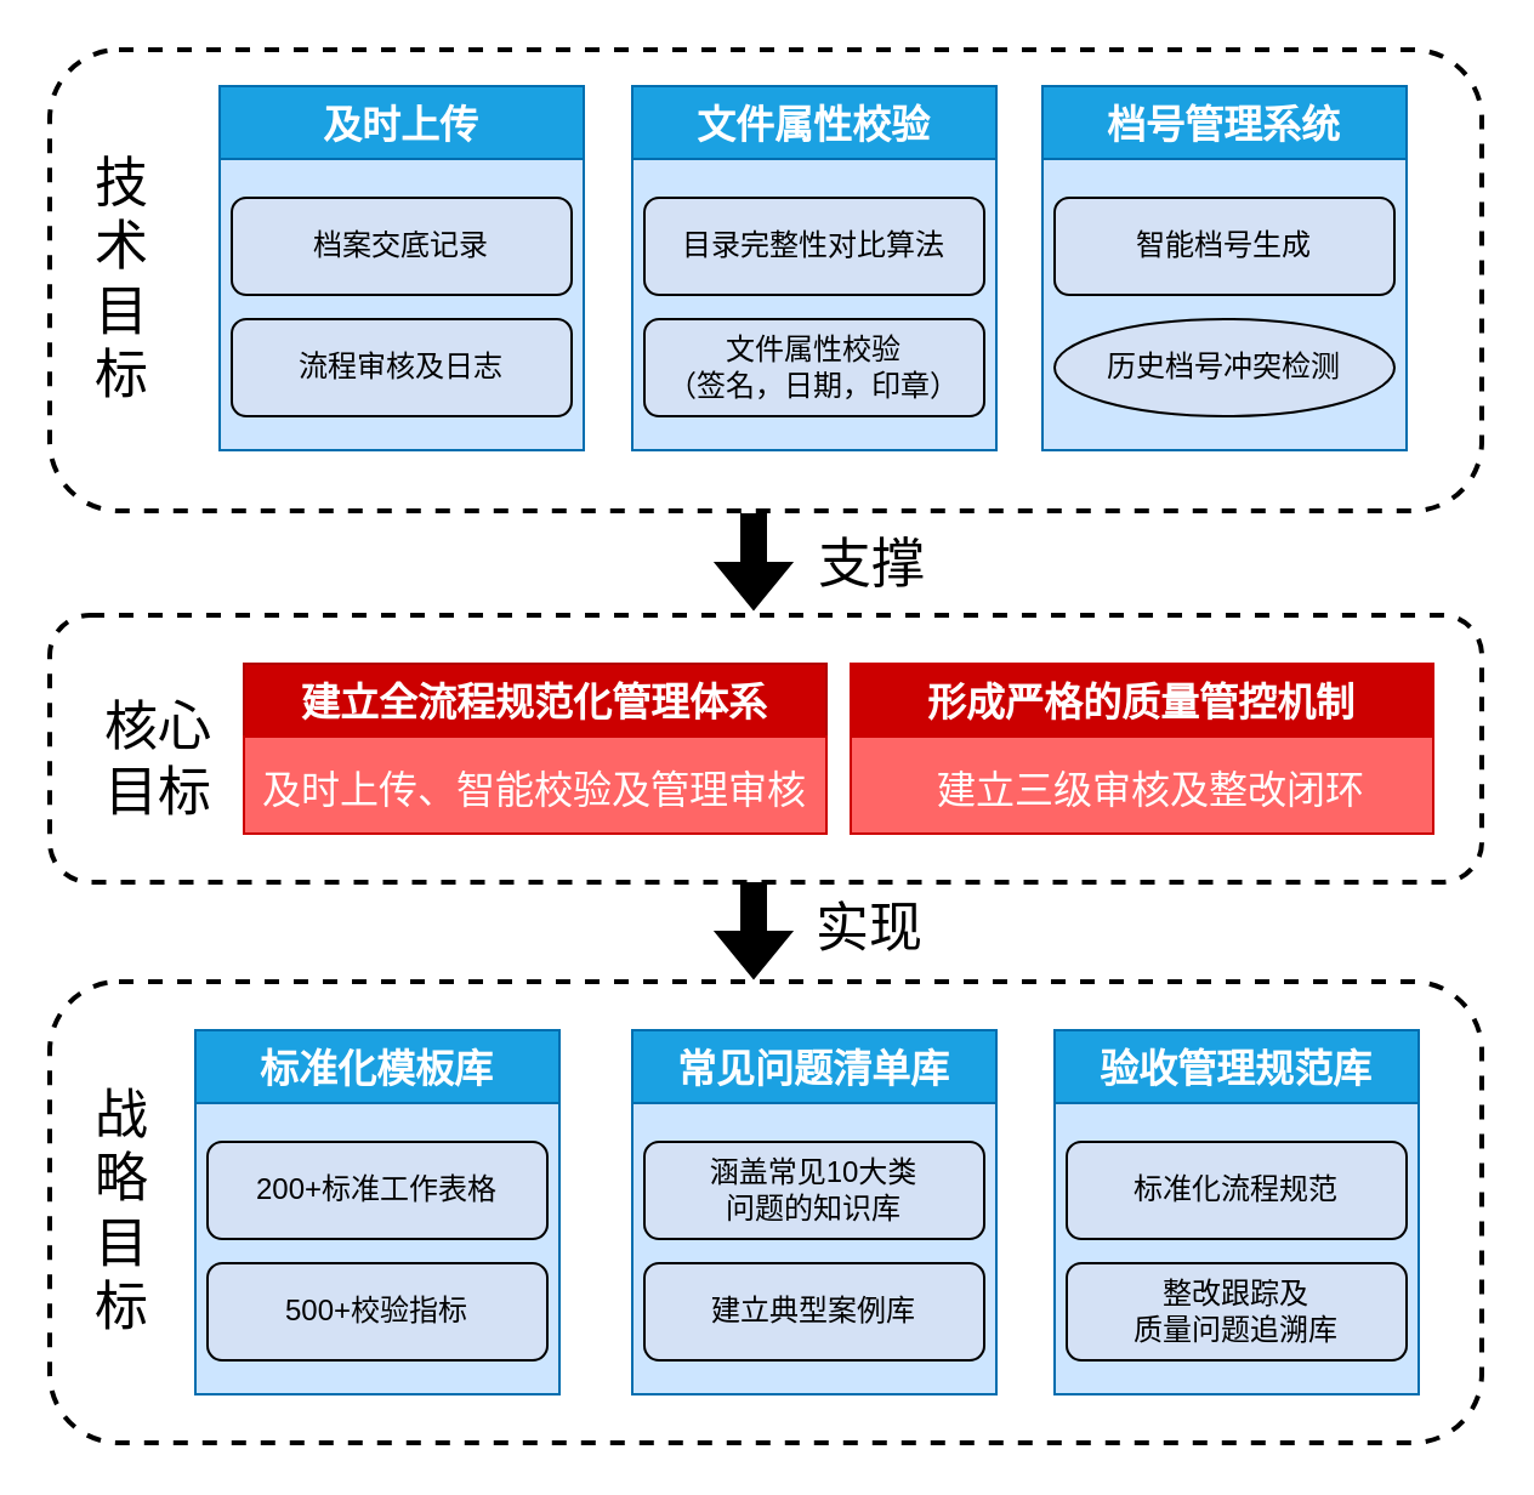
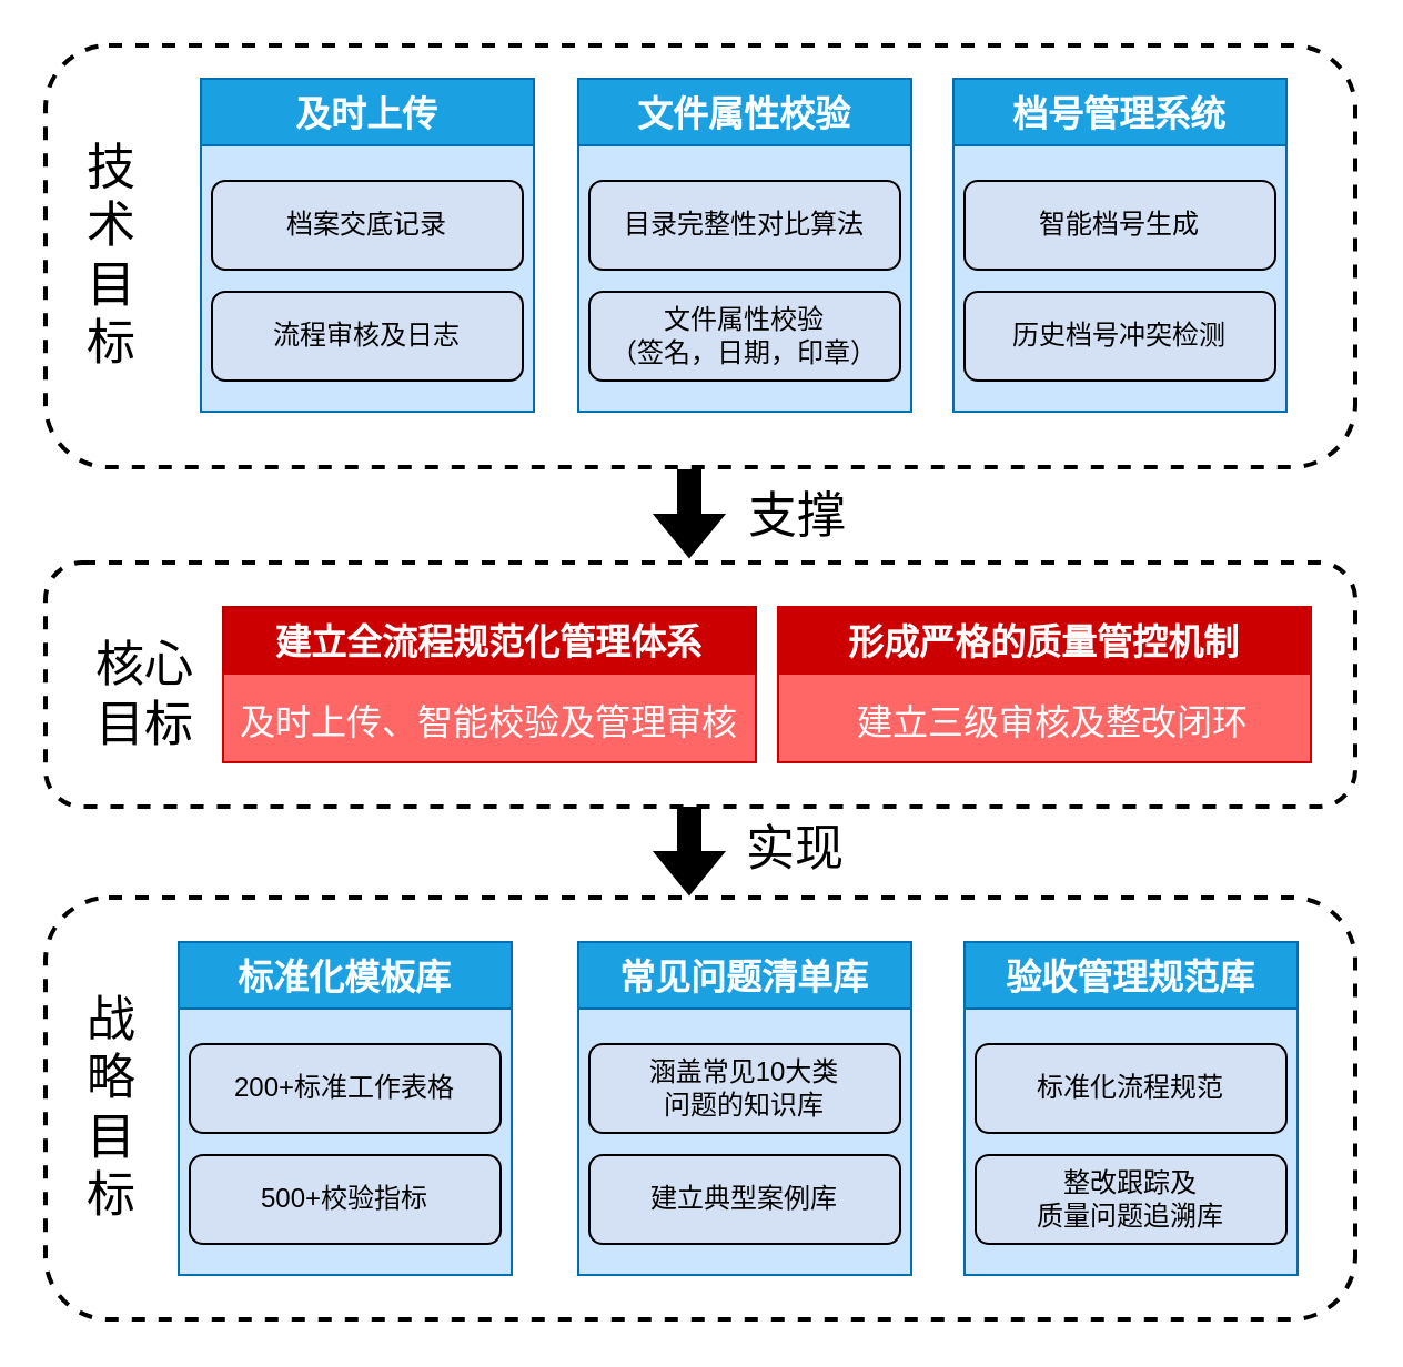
  <mxCell id="0" />
  <mxCell id="1" parent="0" />
  <mxCell id="2" value="" style="rounded=1;whiteSpace=wrap;html=1;strokeColor=default;dashed=1;strokeWidth=2;perimeterSpacing=0;" vertex="1" parent="1"><mxGeometry x="20" y="20" width="590" height="190" as="geometry" /></mxCell>
  <mxCell id="3" value="&lt;div&gt;技&lt;/div&gt;&lt;div&gt;术&lt;/div&gt;&lt;div&gt;目&lt;/div&gt;&lt;div&gt;标&lt;/div&gt;" style="text;html=1;align=center;verticalAlign=middle;whiteSpace=wrap;rounded=0;fontSize=22;" vertex="1" parent="1"><mxGeometry x="20" y="50" width="60" height="130" as="geometry" /></mxCell>
  <mxCell id="4" value="" style="rounded=1;whiteSpace=wrap;html=1;strokeColor=default;dashed=1;strokeWidth=2;perimeterSpacing=0;" vertex="1" parent="1"><mxGeometry x="20" y="253" width="590" height="110" as="geometry" /></mxCell>
  <mxCell id="5" value="建立全流程规范化管理体系" style="swimlane;fontStyle=1;align=center;verticalAlign=middle;childLayout=stackLayout;horizontal=1;startSize=30;horizontalStack=0;resizeParent=0;resizeLast=1;container=0;fontColor=#ffffff;collapsible=0;rounded=0;arcSize=30;strokeColor=#B20000;fillColor=#CC0000;swimlaneFillColor=#ffffc0;dropTarget=0;fontSize=16;" vertex="1" parent="1"><mxGeometry x="100" y="273" width="240" height="70" as="geometry" /></mxCell>
  <mxCell id="6" value="" style="text;html=1;strokeColor=#CC0000;fillColor=#FF6666;align=center;verticalAlign=middle;spacingLeft=4;spacingRight=4;whiteSpace=wrap;overflow=hidden;rotatable=0;fontColor=#ffffff;" vertex="1" parent="5"><mxGeometry y="30" width="240" height="40" as="geometry" /></mxCell>
  <mxCell id="7" value="&lt;div&gt;核心&lt;/div&gt;&lt;div&gt;目标&lt;/div&gt;" style="text;html=1;align=center;verticalAlign=middle;whiteSpace=wrap;rounded=0;fontSize=22;" vertex="1" parent="1"><mxGeometry x="20" y="283" width="90" height="60" as="geometry" /></mxCell>
  <mxCell id="8" value="" style="rounded=1;whiteSpace=wrap;html=1;strokeColor=default;dashed=1;strokeWidth=2;perimeterSpacing=0;" vertex="1" parent="1"><mxGeometry x="20" y="404" width="590" height="190" as="geometry" /></mxCell>
  <mxCell id="9" value="标准化模板库" style="swimlane;fontStyle=1;align=center;verticalAlign=middle;childLayout=stackLayout;horizontal=1;startSize=30;horizontalStack=0;resizeParent=0;resizeLast=1;container=0;fontColor=#ffffff;collapsible=0;rounded=0;arcSize=30;strokeColor=#006EAF;fillColor=#1ba1e2;swimlaneFillColor=#ffffc0;dropTarget=0;fontSize=16;" vertex="1" parent="1"><mxGeometry x="80" y="424" width="150" height="150" as="geometry" /></mxCell>
  <mxCell id="10" value="" style="text;html=1;strokeColor=#006EAF;fillColor=#CCE5FF;align=center;verticalAlign=middle;spacingLeft=4;spacingRight=4;whiteSpace=wrap;overflow=hidden;rotatable=0;fontColor=#ffffff;" vertex="1" parent="9"><mxGeometry y="30" width="150" height="120" as="geometry" /></mxCell>
  <mxCell id="11" value="&lt;div&gt;战&lt;/div&gt;&lt;div&gt;略&lt;/div&gt;&lt;div&gt;目&lt;/div&gt;&lt;div&gt;标&lt;/div&gt;" style="text;html=1;align=center;verticalAlign=middle;whiteSpace=wrap;rounded=0;fontSize=22;" vertex="1" parent="1"><mxGeometry x="20" y="434" width="60" height="130" as="geometry" /></mxCell>
  <mxCell id="12" value="形成严格的质量管控机制" style="swimlane;fontStyle=1;align=center;verticalAlign=middle;childLayout=stackLayout;horizontal=1;startSize=30;horizontalStack=0;resizeParent=0;resizeLast=1;container=0;fontColor=#ffffff;collapsible=0;rounded=0;arcSize=30;strokeColor=#CC0000;fillColor=#CC0000;swimlaneFillColor=#ffffc0;dropTarget=0;fontSize=16;" vertex="1" parent="1"><mxGeometry x="350" y="273" width="240" height="70" as="geometry" /></mxCell>
  <mxCell id="13" value="" style="text;html=1;strokeColor=#CC0000;fillColor=#FF6666;align=center;verticalAlign=middle;spacingLeft=4;spacingRight=4;whiteSpace=wrap;overflow=hidden;rotatable=0;fontColor=#ffffff;" vertex="1" parent="12"><mxGeometry y="30" width="240" height="40" as="geometry" /></mxCell>
  <mxCell id="14" value="" style="shape=flexArrow;endArrow=classic;html=1;rounded=0;fillColor=#000000;" edge="1" parent="1"><mxGeometry width="50" height="50" relative="1" as="geometry"><mxPoint x="310" y="211" as="sourcePoint" /><mxPoint x="310" y="251" as="targetPoint" /></mxGeometry></mxCell>
  <mxCell id="15" value="" style="shape=flexArrow;endArrow=classic;html=1;rounded=0;fillColor=#000000;" edge="1" parent="1"><mxGeometry width="50" height="50" relative="1" as="geometry"><mxPoint x="310" y="363" as="sourcePoint" /><mxPoint x="310" y="403" as="targetPoint" /></mxGeometry></mxCell>
  <mxCell id="16" value="&lt;div&gt;支撑&lt;/div&gt;" style="text;html=1;align=center;verticalAlign=middle;whiteSpace=wrap;rounded=0;fontSize=22;" vertex="1" parent="1"><mxGeometry x="314" y="203" width="90" height="60" as="geometry" /></mxCell>
  <mxCell id="17" value="实现" style="text;html=1;align=center;verticalAlign=middle;whiteSpace=wrap;rounded=0;fontSize=22;" vertex="1" parent="1"><mxGeometry x="313" y="353" width="90" height="60" as="geometry" /></mxCell>
  <mxCell id="18" value="200+标准工作表格" style="rounded=1;whiteSpace=wrap;html=1;fillColor=#D4E1F5;" vertex="1" parent="1"><mxGeometry x="85" y="470" width="140" height="40" as="geometry" /></mxCell>
  <mxCell id="19" value="500+校验指标" style="rounded=1;whiteSpace=wrap;html=1;fillColor=#D4E1F5;" vertex="1" parent="1"><mxGeometry x="85" y="520" width="140" height="40" as="geometry" /></mxCell>
  <mxCell id="20" value="常见问题清单库" style="swimlane;fontStyle=1;align=center;verticalAlign=middle;childLayout=stackLayout;horizontal=1;startSize=30;horizontalStack=0;resizeParent=0;resizeLast=1;container=0;fontColor=#ffffff;collapsible=0;rounded=0;arcSize=30;strokeColor=#006EAF;fillColor=#1ba1e2;swimlaneFillColor=#ffffc0;dropTarget=0;fontSize=16;" vertex="1" parent="1"><mxGeometry x="260" y="424" width="150" height="150" as="geometry" /></mxCell>
  <mxCell id="21" value="" style="text;html=1;strokeColor=#006EAF;fillColor=#CCE5FF;align=center;verticalAlign=middle;spacingLeft=4;spacingRight=4;whiteSpace=wrap;overflow=hidden;rotatable=0;fontColor=#ffffff;" vertex="1" parent="20"><mxGeometry y="30" width="150" height="120" as="geometry" /></mxCell>
  <mxCell id="22" value="&lt;div&gt;涵盖常见10大类&lt;/div&gt;&lt;div&gt;问题的知识库&lt;/div&gt;" style="rounded=1;whiteSpace=wrap;html=1;fillColor=#D4E1F5;" vertex="1" parent="1"><mxGeometry x="265" y="470" width="140" height="40" as="geometry" /></mxCell>
  <mxCell id="23" value="建立典型案例库" style="rounded=1;whiteSpace=wrap;html=1;fillColor=#D4E1F5;" vertex="1" parent="1"><mxGeometry x="265" y="520" width="140" height="40" as="geometry" /></mxCell>
  <mxCell id="24" value="验收管理规范库" style="swimlane;fontStyle=1;align=center;verticalAlign=middle;childLayout=stackLayout;horizontal=1;startSize=30;horizontalStack=0;resizeParent=0;resizeLast=1;container=0;fontColor=#ffffff;collapsible=0;rounded=0;arcSize=30;strokeColor=#006EAF;fillColor=#1ba1e2;swimlaneFillColor=#ffffc0;dropTarget=0;fontSize=16;" vertex="1" parent="1"><mxGeometry x="434" y="424" width="150" height="150" as="geometry" /></mxCell>
  <mxCell id="25" value="" style="text;html=1;strokeColor=#006EAF;fillColor=#CCE5FF;align=center;verticalAlign=middle;spacingLeft=4;spacingRight=4;whiteSpace=wrap;overflow=hidden;rotatable=0;fontColor=#ffffff;" vertex="1" parent="24"><mxGeometry y="30" width="150" height="120" as="geometry" /></mxCell>
  <mxCell id="26" value="标准化流程规范" style="rounded=1;whiteSpace=wrap;html=1;fillColor=#D4E1F5;" vertex="1" parent="1"><mxGeometry x="439" y="470" width="140" height="40" as="geometry" /></mxCell>
  <mxCell id="27" value="&lt;div&gt;整改跟踪及&lt;/div&gt;&lt;div&gt;质量问题追溯库&lt;/div&gt;" style="rounded=1;whiteSpace=wrap;html=1;fillColor=#D4E1F5;" vertex="1" parent="1"><mxGeometry x="439" y="520" width="140" height="40" as="geometry" /></mxCell>
  <mxCell id="28" value="及时上传、智能校验及管理审核" style="rounded=1;whiteSpace=wrap;html=1;fillColor=none;strokeColor=none;fontColor=#FFFFFF;fontSize=16;" vertex="1" parent="1"><mxGeometry x="105" y="306" width="230" height="37" as="geometry" /></mxCell>
  <mxCell id="29" value="建立三级审核及整改闭环" style="rounded=1;whiteSpace=wrap;html=1;fillColor=none;strokeColor=none;fontColor=#FFFFFF;fontSize=16;" vertex="1" parent="1"><mxGeometry x="364" y="306" width="220" height="37" as="geometry" /></mxCell>
  <mxCell id="30" value="文件属性校验" style="swimlane;fontStyle=1;align=center;verticalAlign=middle;childLayout=stackLayout;horizontal=1;startSize=30;horizontalStack=0;resizeParent=0;resizeLast=1;container=0;fontColor=#ffffff;collapsible=0;rounded=0;arcSize=30;strokeColor=#006EAF;fillColor=#1ba1e2;swimlaneFillColor=#ffffc0;dropTarget=0;fontSize=16;" vertex="1" parent="1"><mxGeometry x="260" y="35" width="150" height="150" as="geometry" /></mxCell>
  <mxCell id="31" value="" style="text;html=1;strokeColor=#006EAF;fillColor=#CCE5FF;align=center;verticalAlign=middle;spacingLeft=4;spacingRight=4;whiteSpace=wrap;overflow=hidden;rotatable=0;fontColor=#ffffff;" vertex="1" parent="30"><mxGeometry y="30" width="150" height="120" as="geometry" /></mxCell>
  <mxCell id="32" value="目录完整性对比算法" style="rounded=1;whiteSpace=wrap;html=1;fillColor=#D4E1F5;" vertex="1" parent="1"><mxGeometry x="265" y="81" width="140" height="40" as="geometry" /></mxCell>
  <mxCell id="33" value="&lt;div&gt;文件属性校验&lt;/div&gt;&lt;div&gt;（签名，日期，印章）&lt;/div&gt;" style="rounded=1;whiteSpace=wrap;html=1;fillColor=#D4E1F5;" vertex="1" parent="1"><mxGeometry x="265" y="131" width="140" height="40" as="geometry" /></mxCell>
  <mxCell id="34" value="及时上传" style="swimlane;fontStyle=1;align=center;verticalAlign=middle;childLayout=stackLayout;horizontal=1;startSize=30;horizontalStack=0;resizeParent=0;resizeLast=1;container=0;fontColor=#ffffff;collapsible=0;rounded=0;arcSize=30;strokeColor=#006EAF;fillColor=#1ba1e2;swimlaneFillColor=#ffffc0;dropTarget=0;fontSize=16;" vertex="1" parent="1"><mxGeometry x="90" y="35" width="150" height="150" as="geometry" /></mxCell>
  <mxCell id="35" value="" style="text;html=1;strokeColor=#006EAF;fillColor=#CCE5FF;align=center;verticalAlign=middle;spacingLeft=4;spacingRight=4;whiteSpace=wrap;overflow=hidden;rotatable=0;fontColor=#ffffff;" vertex="1" parent="34"><mxGeometry y="30" width="150" height="120" as="geometry" /></mxCell>
  <mxCell id="36" value="档案交底记录" style="rounded=1;whiteSpace=wrap;html=1;fillColor=#D4E1F5;" vertex="1" parent="1"><mxGeometry x="95" y="81" width="140" height="40" as="geometry" /></mxCell>
  <mxCell id="37" value="流程审核及日志" style="rounded=1;whiteSpace=wrap;html=1;fillColor=#D4E1F5;" vertex="1" parent="1"><mxGeometry x="95" y="131" width="140" height="40" as="geometry" /></mxCell>
  <mxCell id="38" value="档号管理系统" style="swimlane;fontStyle=1;align=center;verticalAlign=middle;childLayout=stackLayout;horizontal=1;startSize=30;horizontalStack=0;resizeParent=0;resizeLast=1;container=0;fontColor=#ffffff;collapsible=0;rounded=0;arcSize=30;strokeColor=#006EAF;fillColor=#1ba1e2;swimlaneFillColor=#ffffc0;dropTarget=0;fontSize=16;" vertex="1" parent="1"><mxGeometry x="429" y="35" width="150" height="150" as="geometry" /></mxCell>
  <mxCell id="39" value="" style="text;html=1;strokeColor=#006EAF;fillColor=#CCE5FF;align=center;verticalAlign=middle;spacingLeft=4;spacingRight=4;whiteSpace=wrap;overflow=hidden;rotatable=0;fontColor=#ffffff;" vertex="1" parent="38"><mxGeometry y="30" width="150" height="120" as="geometry" /></mxCell>
  <mxCell id="40" value="智能档号生成" style="rounded=1;whiteSpace=wrap;html=1;fillColor=#D4E1F5;" vertex="1" parent="1"><mxGeometry x="434" y="81" width="140" height="40" as="geometry" /></mxCell>
- <mxCell id="41" value="历史档号冲突检测" style="ellipse;whiteSpace=wrap;html=1;fillColor=#D4E1F5;" vertex="1" parent="1"><mxGeometry x="434" y="131" width="140" height="40" as="geometry" /></mxCell>
+ <mxCell id="41" value="历史档号冲突检测" style="rounded=1;whiteSpace=wrap;html=1;fillColor=#D4E1F5;" vertex="1" parent="1"><mxGeometry x="434" y="131" width="140" height="40" as="geometry" /></mxCell>
